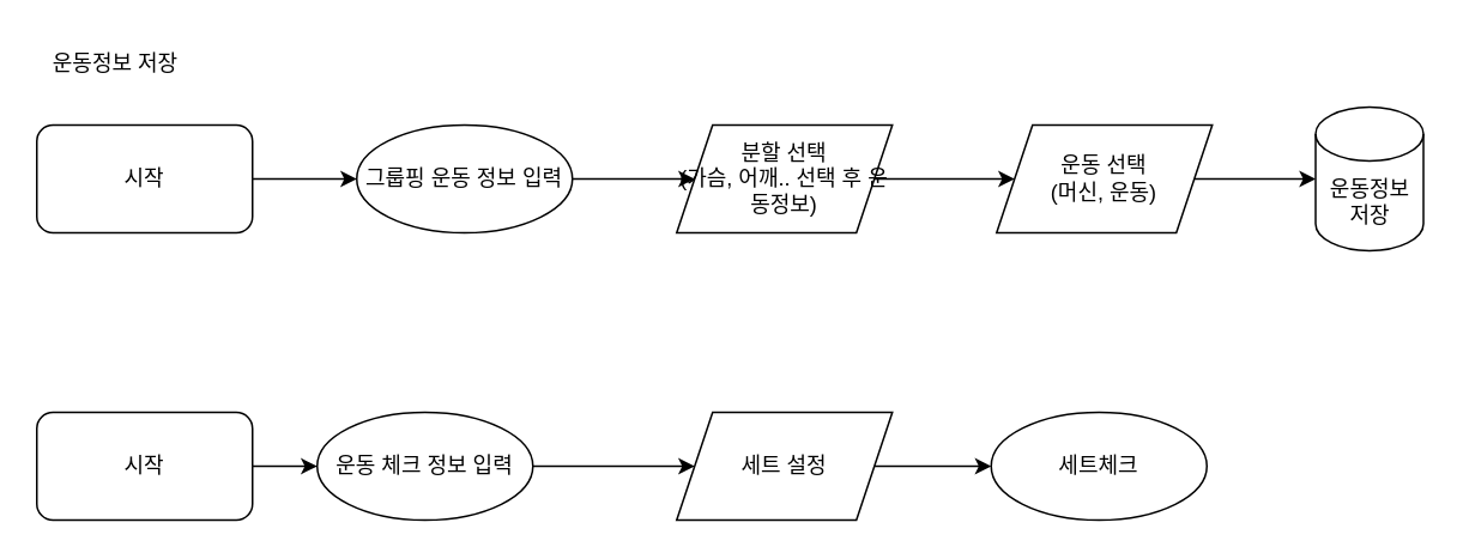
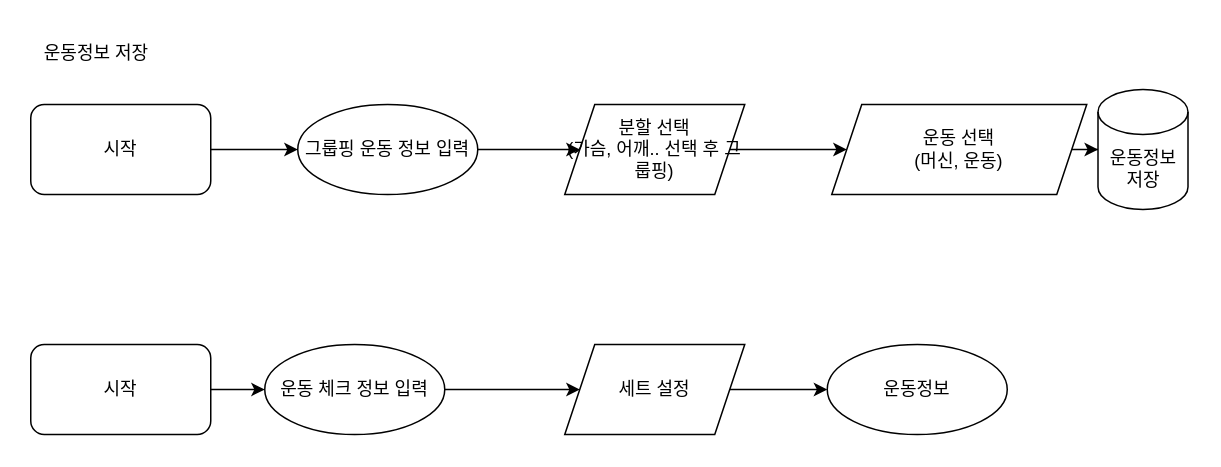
  <mxCell id="0" />
  <mxCell id="1" parent="0" />
  <mxCell id="2" style="edgeStyle=orthogonalEdgeStyle;rounded=0;orthogonalLoop=1;jettySize=auto;html=1;entryX=0;entryY=0.5;entryDx=0;entryDy=0;" parent="1" source="3" target="5" edge="1"><mxGeometry relative="1" as="geometry" /></mxCell>
  <mxCell id="3" value="그룹핑 운동 정보 입력" style="ellipse;whiteSpace=wrap;html=1;rounded=0;" parent="1" vertex="1"><mxGeometry x="198" y="69" width="120" height="60" as="geometry" /></mxCell>
  <mxCell id="4" style="edgeStyle=orthogonalEdgeStyle;rounded=0;orthogonalLoop=1;jettySize=auto;html=1;entryX=0;entryY=0.5;entryDx=0;entryDy=0;" parent="1" source="5" target="9" edge="1"><mxGeometry relative="1" as="geometry" /></mxCell>
- <mxCell id="5" value="분할 선택&lt;br&gt;(가슴, 어깨.. 선택 후 운동정보)" style="shape=parallelogram;perimeter=parallelogramPerimeter;whiteSpace=wrap;html=1;fixedSize=1;" parent="1" vertex="1"><mxGeometry x="376" y="69" width="120" height="60" as="geometry" /></mxCell>
+ <mxCell id="5" value="분할 선택&lt;br&gt;(가슴, 어깨.. 선택 후 그룹핑)" style="shape=parallelogram;perimeter=parallelogramPerimeter;whiteSpace=wrap;html=1;fixedSize=1;" parent="1" vertex="1"><mxGeometry x="376" y="69" width="120" height="60" as="geometry" /></mxCell>
  <mxCell id="6" style="edgeStyle=orthogonalEdgeStyle;rounded=0;orthogonalLoop=1;jettySize=auto;html=1;entryX=0;entryY=0.5;entryDx=0;entryDy=0;" parent="1" source="7" target="3" edge="1"><mxGeometry relative="1" as="geometry" /></mxCell>
  <mxCell id="7" value="시작" style="rounded=1;whiteSpace=wrap;html=1;" parent="1" vertex="1"><mxGeometry x="20" y="69" width="120" height="60" as="geometry" /></mxCell>
  <mxCell id="8" value="" style="edgeStyle=orthogonalEdgeStyle;rounded=0;orthogonalLoop=1;jettySize=auto;html=1;" parent="1" source="9" target="10" edge="1"><mxGeometry relative="1" as="geometry" /></mxCell>
- <mxCell id="9" value="운동 선택&lt;br&gt;(머신, 운동)" style="shape=parallelogram;perimeter=parallelogramPerimeter;whiteSpace=wrap;html=1;fixedSize=1;" parent="1" vertex="1"><mxGeometry x="554" y="69" width="120" height="60" as="geometry" /></mxCell>
+ <mxCell id="9" value="운동 선택&lt;br&gt;(머신, 운동)" style="shape=parallelogram;perimeter=parallelogramPerimeter;whiteSpace=wrap;html=1;fixedSize=1;" parent="1" vertex="1"><mxGeometry x="554" y="69" width="170" height="60" as="geometry" /></mxCell>
  <mxCell id="10" value="운동정보&lt;br&gt;저장" style="shape=cylinder3;whiteSpace=wrap;html=1;boundedLbl=1;backgroundOutline=1;size=15;" parent="1" vertex="1"><mxGeometry x="731.5" y="59" width="60" height="80" as="geometry" /></mxCell>
  <mxCell id="11" value="운동정보 저장" style="text;html=1;strokeColor=none;fillColor=none;align=center;verticalAlign=middle;whiteSpace=wrap;rounded=0;" parent="1" vertex="1"><mxGeometry x="20" y="20" width="88" height="30" as="geometry" /></mxCell>
  <mxCell id="12" style="edgeStyle=orthogonalEdgeStyle;rounded=0;orthogonalLoop=1;jettySize=auto;html=1;" parent="1" source="13" target="15" edge="1"><mxGeometry relative="1" as="geometry" /></mxCell>
  <mxCell id="13" value="시작" style="rounded=1;whiteSpace=wrap;html=1;" parent="1" vertex="1"><mxGeometry x="20" y="229" width="120" height="60" as="geometry" /></mxCell>
  <mxCell id="14" style="edgeStyle=orthogonalEdgeStyle;rounded=0;orthogonalLoop=1;jettySize=auto;html=1;entryX=0;entryY=0.5;entryDx=0;entryDy=0;" parent="1" source="15" target="17" edge="1"><mxGeometry relative="1" as="geometry" /></mxCell>
  <mxCell id="15" value="운동 체크 정보 입력" style="ellipse;whiteSpace=wrap;html=1;rounded=0;" parent="1" vertex="1"><mxGeometry x="176" y="229" width="120" height="60" as="geometry" /></mxCell>
  <mxCell id="16" style="edgeStyle=orthogonalEdgeStyle;rounded=0;orthogonalLoop=1;jettySize=auto;html=1;entryX=0;entryY=0.5;entryDx=0;entryDy=0;" parent="1" source="17" target="18" edge="1"><mxGeometry relative="1" as="geometry" /></mxCell>
  <mxCell id="17" value="세트 설정" style="shape=parallelogram;perimeter=parallelogramPerimeter;whiteSpace=wrap;html=1;fixedSize=1;" parent="1" vertex="1"><mxGeometry x="376" y="229" width="120" height="60" as="geometry" /></mxCell>
- <mxCell id="18" value="세트체크" style="ellipse;whiteSpace=wrap;html=1;rounded=0;" parent="1" vertex="1"><mxGeometry x="551" y="229" width="120" height="60" as="geometry" /></mxCell>
+ <mxCell id="18" value="운동정보" style="ellipse;whiteSpace=wrap;html=1;rounded=0;" parent="1" vertex="1"><mxGeometry x="551" y="229" width="120" height="60" as="geometry" /></mxCell>
